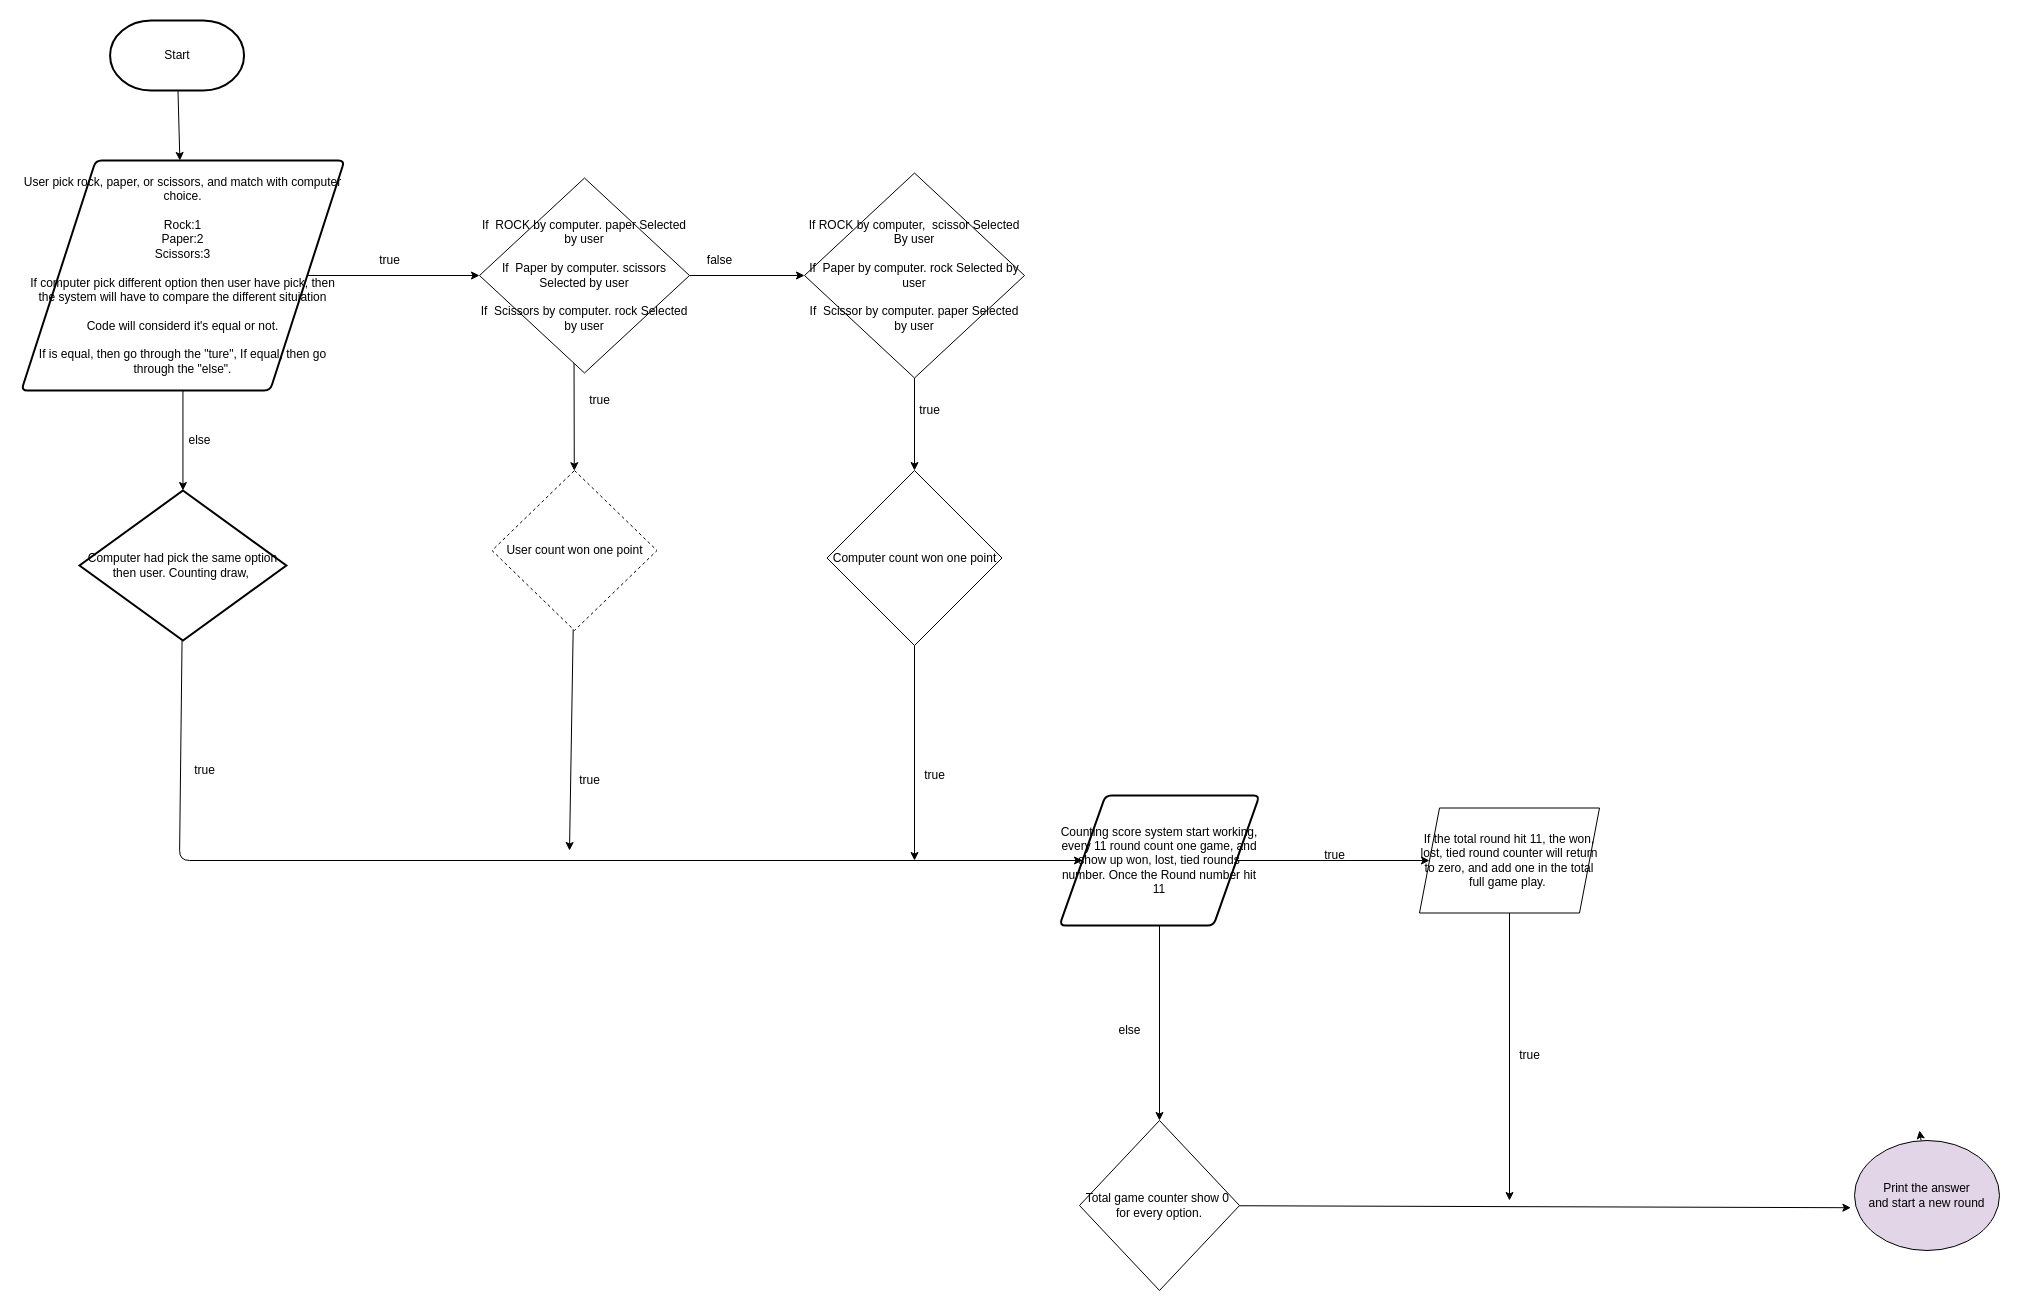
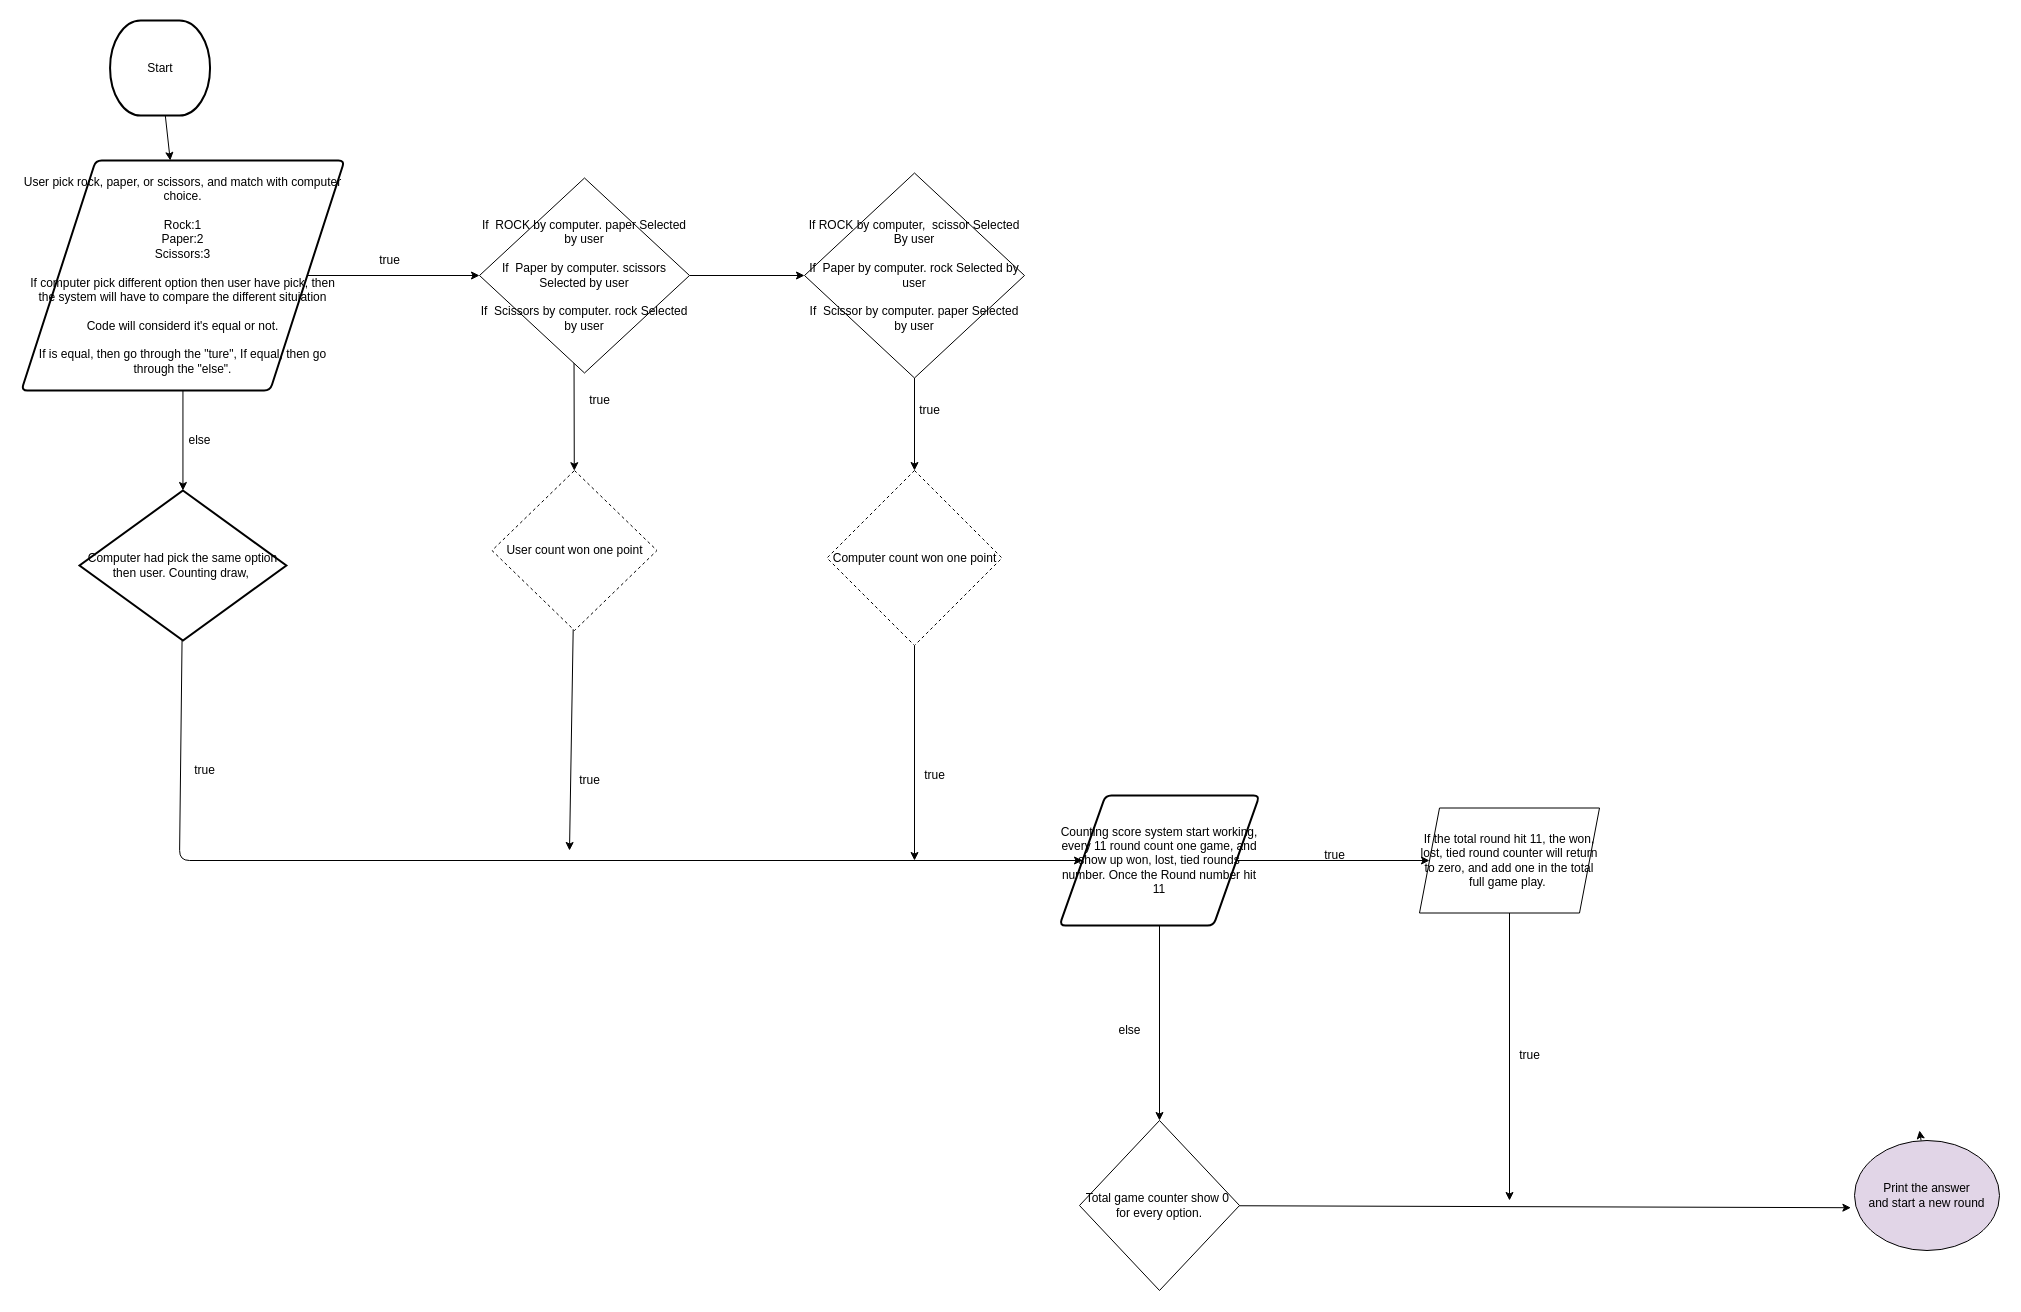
  <mxCell id="0" />
  <mxCell id="1" parent="0" />
  <mxCell id="2" style="edgeStyle=none;html=1;" parent="1" source="3" target="6" edge="1"><mxGeometry relative="1" as="geometry" /></mxCell>
- <mxCell id="3" value="Start" style="strokeWidth=2;html=1;shape=mxgraph.flowchart.terminator;whiteSpace=wrap;" parent="1" vertex="1"><mxGeometry x="109.56" y="20" width="134" height="70" as="geometry" /></mxCell>
+ <mxCell id="3" value="Start" style="strokeWidth=2;html=1;shape=mxgraph.flowchart.terminator;whiteSpace=wrap;" parent="1" vertex="1"><mxGeometry x="109.56" y="20" width="100" height="95" as="geometry" /></mxCell>
  <mxCell id="4" style="edgeStyle=none;html=1;entryX=0.5;entryY=0;entryDx=0;entryDy=0;entryPerimeter=0;" parent="1" source="6" target="11" edge="1"><mxGeometry relative="1" as="geometry"><mxPoint x="201" y="333" as="targetPoint" /></mxGeometry></mxCell>
  <mxCell id="5" style="edgeStyle=none;html=1;entryX=0;entryY=0.5;entryDx=0;entryDy=0;" parent="1" source="6" target="18" edge="1"><mxGeometry relative="1" as="geometry"><mxPoint x="469" y="275" as="targetPoint" /></mxGeometry></mxCell>
  <mxCell id="6" value="User pick rock, paper, or scissors, and match with computer choice.&lt;br&gt;&lt;br&gt;Rock:1&lt;br&gt;Paper:2&lt;br&gt;Scissors:3&lt;br&gt;&lt;br&gt;If computer pick different option then user have pick, then the system will have to compare the different situiation&lt;br&gt;&lt;br&gt;Code will considerd it's equal or not.&lt;br&gt;&lt;br&gt;If is equal, then go through the &quot;ture&quot;, If equal, then go through the &quot;else&quot;." style="shape=parallelogram;html=1;strokeWidth=2;perimeter=parallelogramPerimeter;whiteSpace=wrap;rounded=1;arcSize=12;size=0.23;" parent="1" vertex="1"><mxGeometry x="20.93" y="160" width="323.01" height="230" as="geometry" /></mxCell>
  <mxCell id="7" style="edgeStyle=none;html=1;entryX=0;entryY=0.5;entryDx=0;entryDy=0;" parent="1" source="9" target="31" edge="1"><mxGeometry relative="1" as="geometry"><mxPoint x="1459" y="910" as="targetPoint" /></mxGeometry></mxCell>
  <mxCell id="8" style="edgeStyle=none;html=1;" edge="1" parent="1" source="9"><mxGeometry relative="1" as="geometry"><mxPoint x="1159" y="1120" as="targetPoint" /></mxGeometry></mxCell>
  <mxCell id="9" value="&lt;div&gt;Counting score system start working, every 11 round count one game, and show up won, lost, tied rounds number. Once the Round number hit 11&lt;/div&gt;" style="shape=parallelogram;html=1;strokeWidth=2;perimeter=parallelogramPerimeter;whiteSpace=wrap;rounded=1;arcSize=12;size=0.23;" parent="1" vertex="1"><mxGeometry x="1059" y="795" width="200" height="130" as="geometry" /></mxCell>
  <mxCell id="10" style="edgeStyle=none;html=1;" parent="1" source="11" target="9" edge="1"><mxGeometry relative="1" as="geometry"><mxPoint x="192.495" y="680" as="targetPoint" /><Array as="points"><mxPoint x="179" y="860" /></Array></mxGeometry></mxCell>
  <mxCell id="11" value="&lt;div&gt;Computer had pick the same option then user. Counting draw,&amp;nbsp;&lt;/div&gt;" style="strokeWidth=2;html=1;shape=mxgraph.flowchart.decision;whiteSpace=wrap;" parent="1" vertex="1"><mxGeometry x="79" y="490" width="206.87" height="150" as="geometry" /></mxCell>
  <mxCell id="12" value="true" style="text;html=1;align=center;verticalAlign=middle;resizable=0;points=[];autosize=1;strokeColor=none;fillColor=none;" parent="1" vertex="1"><mxGeometry x="369" y="250" width="40" height="20" as="geometry" /></mxCell>
  <mxCell id="13" value="else" style="text;html=1;align=center;verticalAlign=middle;resizable=0;points=[];autosize=1;strokeColor=none;fillColor=none;" parent="1" vertex="1"><mxGeometry x="179" y="430" width="40" height="20" as="geometry" /></mxCell>
  <mxCell id="14" style="edgeStyle=none;html=1;" parent="1" target="20" edge="1"><mxGeometry relative="1" as="geometry"><mxPoint x="573.5" y="482.5" as="targetPoint" /><mxPoint x="573.5" y="350" as="sourcePoint" /></mxGeometry></mxCell>
  <mxCell id="15" value="true" style="text;html=1;align=center;verticalAlign=middle;resizable=0;points=[];autosize=1;strokeColor=none;fillColor=none;" parent="1" vertex="1"><mxGeometry x="579" y="390" width="40" height="20" as="geometry" /></mxCell>
- <mxCell id="16" value="false" style="text;html=1;align=center;verticalAlign=middle;resizable=0;points=[];autosize=1;strokeColor=none;fillColor=none;" parent="1" vertex="1"><mxGeometry x="699" y="250" width="40" height="20" as="geometry" /></mxCell>
  <mxCell id="17" style="edgeStyle=none;html=1;" parent="1" source="18" target="23" edge="1"><mxGeometry relative="1" as="geometry" /></mxCell>
  <mxCell id="18" value="&lt;span&gt;If&amp;nbsp;&amp;nbsp;ROCK by computer. paper Selected by user&lt;br&gt;&lt;br&gt;&lt;/span&gt;If&amp;nbsp; Paper by computer. scissors Selected by user&lt;br&gt;&lt;span&gt;&lt;br&gt;&lt;/span&gt;If&amp;nbsp;&amp;nbsp;Scissors by computer. rock Selected by user&lt;span&gt;&lt;br&gt;&lt;/span&gt;" style="rhombus;whiteSpace=wrap;html=1;" parent="1" vertex="1"><mxGeometry x="479" y="177.5" width="210" height="195" as="geometry" /></mxCell>
  <mxCell id="19" style="edgeStyle=none;html=1;" edge="1" parent="1" source="20"><mxGeometry relative="1" as="geometry"><mxPoint x="569" y="850" as="targetPoint" /></mxGeometry></mxCell>
  <mxCell id="20" value="User count won one point" style="rhombus;whiteSpace=wrap;html=1;dashed=1;" parent="1" vertex="1"><mxGeometry x="491.5" y="470" width="165" height="160" as="geometry" /></mxCell>
  <mxCell id="21" value="" style="edgeStyle=none;html=1;exitX=0;exitY=0.5;exitDx=0;exitDy=0;entryX=0;entryY=0.5;entryDx=0;entryDy=0;" parent="1" source="23" target="23" edge="1"><mxGeometry relative="1" as="geometry"><mxPoint x="689" y="275" as="targetPoint" /></mxGeometry></mxCell>
  <mxCell id="22" style="edgeStyle=none;html=1;" parent="1" source="23" target="25" edge="1"><mxGeometry relative="1" as="geometry" /></mxCell>
  <mxCell id="23" value="If ROCK by computer,&amp;nbsp; scissor Selected By user&lt;br&gt;&lt;br&gt;If&amp;nbsp; Paper by computer. rock Selected by user&lt;br&gt;&lt;br&gt;If&amp;nbsp; Scissor by computer. paper Selected by user" style="rhombus;whiteSpace=wrap;html=1;" parent="1" vertex="1"><mxGeometry x="804" y="172.5" width="220" height="205" as="geometry" /></mxCell>
  <mxCell id="24" style="edgeStyle=none;html=1;" edge="1" parent="1" source="25"><mxGeometry relative="1" as="geometry"><mxPoint x="914" y="860" as="targetPoint" /></mxGeometry></mxCell>
- <mxCell id="25" value="&lt;span&gt;Computer count won one point&lt;/span&gt;" style="rhombus;whiteSpace=wrap;html=1;" parent="1" vertex="1"><mxGeometry x="826.5" y="470" width="175" height="175" as="geometry" /></mxCell>
+ <mxCell id="25" value="&lt;span&gt;Computer count won one point&lt;/span&gt;" style="rhombus;whiteSpace=wrap;html=1;dashed=1;" parent="1" vertex="1"><mxGeometry x="826.5" y="470" width="175" height="175" as="geometry" /></mxCell>
  <mxCell id="26" value="true" style="text;html=1;align=center;verticalAlign=middle;resizable=0;points=[];autosize=1;strokeColor=none;fillColor=none;" parent="1" vertex="1"><mxGeometry x="909" y="400" width="40" height="20" as="geometry" /></mxCell>
  <mxCell id="27" value="true" style="text;html=1;align=center;verticalAlign=middle;resizable=0;points=[];autosize=1;strokeColor=none;fillColor=none;" vertex="1" parent="1"><mxGeometry x="564" y="765" width="50" height="30" as="geometry" /></mxCell>
  <mxCell id="28" value="true" style="text;html=1;align=center;verticalAlign=middle;resizable=0;points=[];autosize=1;strokeColor=none;fillColor=none;" vertex="1" parent="1"><mxGeometry x="909" y="760" width="50" height="30" as="geometry" /></mxCell>
  <mxCell id="29" value="true" style="text;html=1;align=center;verticalAlign=middle;resizable=0;points=[];autosize=1;strokeColor=none;fillColor=none;" vertex="1" parent="1"><mxGeometry x="179" y="755" width="50" height="30" as="geometry" /></mxCell>
  <mxCell id="30" style="edgeStyle=none;html=1;" edge="1" parent="1" source="31"><mxGeometry relative="1" as="geometry"><mxPoint x="1509" y="1200" as="targetPoint" /></mxGeometry></mxCell>
  <mxCell id="31" value="If the total round hit 11, the won, lost, tied round counter will return to zero, and add one in the total full game play.&amp;nbsp;" style="shape=parallelogram;perimeter=parallelogramPerimeter;whiteSpace=wrap;html=1;fixedSize=1;" vertex="1" parent="1"><mxGeometry x="1419" y="807.5" width="180" height="105" as="geometry" /></mxCell>
  <mxCell id="32" value="true" style="text;html=1;align=center;verticalAlign=middle;resizable=0;points=[];autosize=1;strokeColor=none;fillColor=none;" vertex="1" parent="1"><mxGeometry x="1309" y="840" width="50" height="30" as="geometry" /></mxCell>
  <mxCell id="33" style="edgeStyle=none;html=1;entryX=-0.025;entryY=0.611;entryDx=0;entryDy=0;entryPerimeter=0;" edge="1" parent="1" source="34" target="38"><mxGeometry relative="1" as="geometry"><mxPoint x="1969" y="1200" as="targetPoint" /></mxGeometry></mxCell>
  <mxCell id="34" value="Total game counter show 0&amp;nbsp; for every option." style="rhombus;whiteSpace=wrap;html=1;" vertex="1" parent="1"><mxGeometry x="1079" y="1120" width="160" height="170" as="geometry" /></mxCell>
  <mxCell id="35" value="else" style="text;html=1;align=center;verticalAlign=middle;resizable=0;points=[];autosize=1;strokeColor=none;fillColor=none;" vertex="1" parent="1"><mxGeometry x="1109" y="1015" width="40" height="30" as="geometry" /></mxCell>
  <mxCell id="36" value="true" style="text;html=1;align=center;verticalAlign=middle;resizable=0;points=[];autosize=1;strokeColor=none;fillColor=none;" vertex="1" parent="1"><mxGeometry x="1509" y="1040" width="40" height="30" as="geometry" /></mxCell>
  <mxCell id="37" style="edgeStyle=none;html=1;" edge="1" parent="1" source="38"><mxGeometry relative="1" as="geometry"><mxPoint x="1919" y="1130" as="targetPoint" /></mxGeometry></mxCell>
  <mxCell id="38" value="Print the answer&lt;br&gt;and start a new round" style="ellipse;whiteSpace=wrap;html=1;fillColor=#e1d5e7;" vertex="1" parent="1"><mxGeometry x="1854" y="1140" width="145" height="110" as="geometry" /></mxCell>
